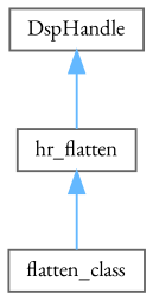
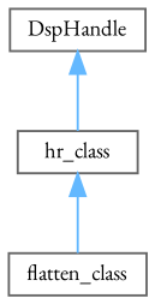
  digraph {
    fontname="EB Garamond"
    rankdir=TB
    node [color=grey40 fillcolor=white fontname="EB Garamond" fontsize=10 shape=box style=filled]
    edge [color=steelblue1 dir=back fontname="EB Garamond" fontsize=10 labelfontname=Helvetica labelfontsize=10 style=solid]
    n1 [height=0.2 label=DspHandle width=0.4]
-   n2 [height=0.2 label=hr_flatten width=0.4]
+   n2 [height=0.2 label=hr_class width=0.4]
    n3 [height=0.2 label=flatten_class width=0.4]
    n1 -> n2
    n2 -> n3
  }
